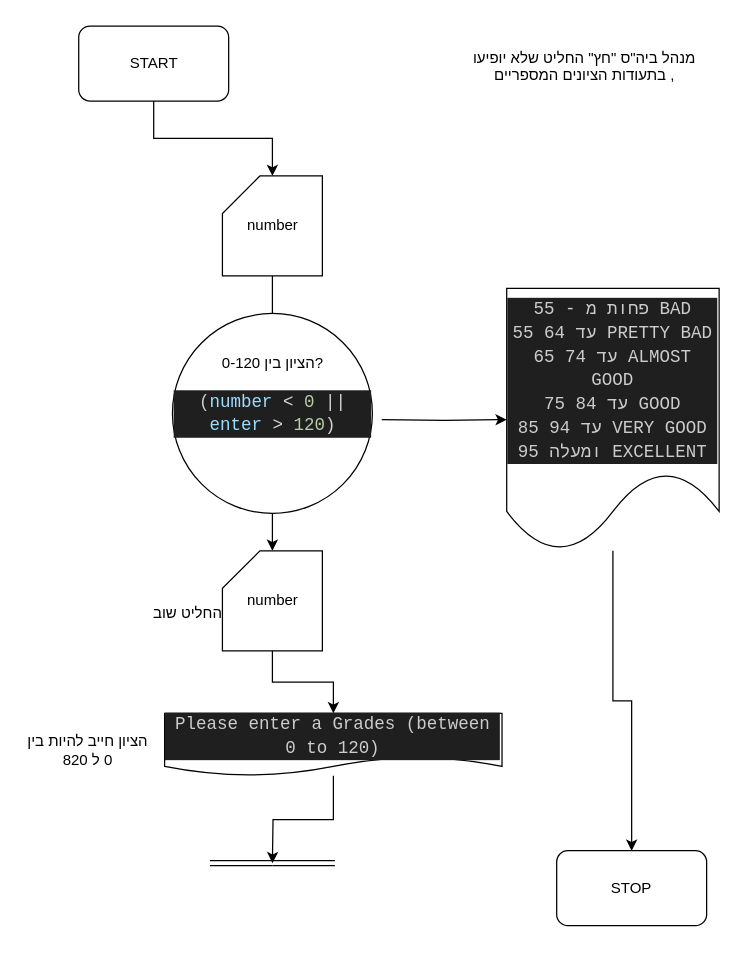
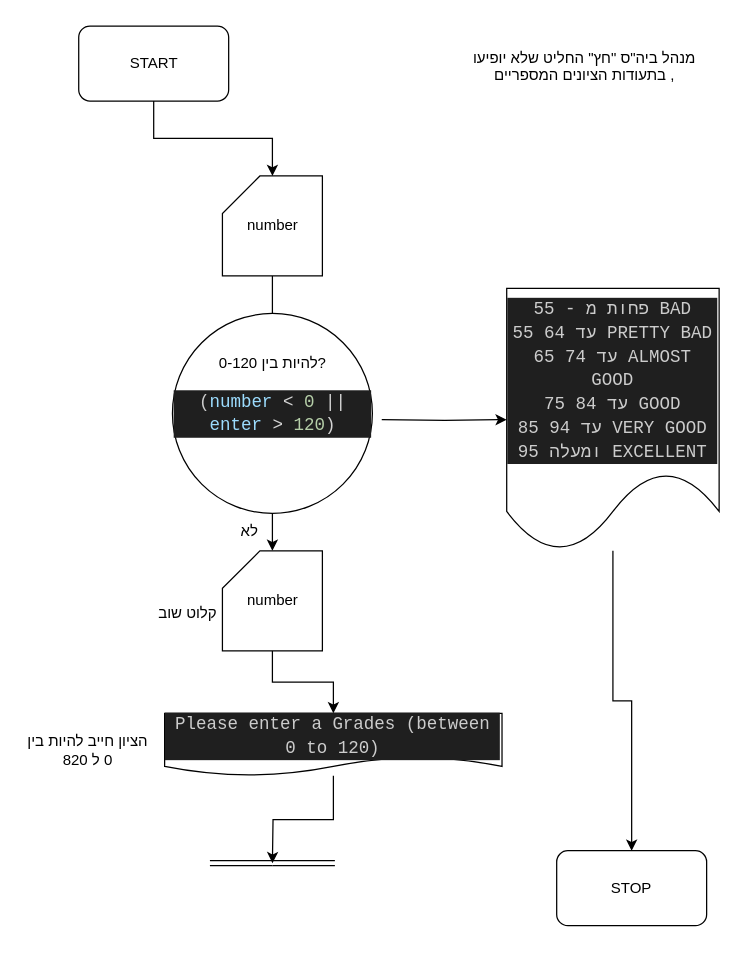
  <mxCell id="0" />
  <mxCell id="1" parent="0" />
  <mxCell id="2" value="" style="edgeStyle=orthogonalEdgeStyle;rounded=0;orthogonalLoop=1;jettySize=auto;html=1;" edge="1" parent="1" source="3" target="9"><mxGeometry relative="1" as="geometry" /></mxCell>
  <mxCell id="3" value="START" style="rounded=1;whiteSpace=wrap;html=1;" parent="1" vertex="1"><mxGeometry x="62.5" y="20" width="120" height="60" as="geometry" /></mxCell>
  <mxCell id="4" value="STOP" style="rounded=1;whiteSpace=wrap;html=1;" parent="1" vertex="1"><mxGeometry x="445" y="680" width="120" height="60" as="geometry" /></mxCell>
  <mxCell id="5" value="&lt;div&gt;מנהל ביה&quot;ס &quot;חץ&quot; החליט שלא יופיעו בתעודות הציונים המספריים ,&lt;/div&gt;&lt;div&gt;&lt;br&gt;&lt;/div&gt;" style="text;html=1;strokeColor=none;fillColor=none;align=center;verticalAlign=middle;whiteSpace=wrap;rounded=0;" parent="1" vertex="1"><mxGeometry x="360" y="30" width="215" height="60" as="geometry" /></mxCell>
  <mxCell id="6" style="edgeStyle=orthogonalEdgeStyle;rounded=0;orthogonalLoop=1;jettySize=auto;html=1;" parent="1" source="7" target="4" edge="1"><mxGeometry relative="1" as="geometry" /></mxCell>
  <mxCell id="7" value="&lt;div style=&quot;color: rgb(204, 204, 204); background-color: rgb(31, 31, 31); font-family: Consolas, &amp;quot;Courier New&amp;quot;, monospace; font-size: 14px; line-height: 19px;&quot;&gt;&lt;div style=&quot;line-height: 19px;&quot;&gt;&lt;div style=&quot;line-height: 19px;&quot;&gt;&lt;div style=&quot;line-height: 19px;&quot;&gt;&lt;div style=&quot;line-height: 19px;&quot;&gt;פחות מ - 55 BAD&lt;/div&gt;&lt;div style=&quot;line-height: 19px;&quot;&gt;55 עד 64 PRETTY BAD&lt;/div&gt;&lt;div style=&quot;line-height: 19px;&quot;&gt;65 עד 74 ALMOST GOOD&lt;/div&gt;&lt;div style=&quot;line-height: 19px;&quot;&gt;75 עד 84 GOOD&lt;/div&gt;&lt;div style=&quot;line-height: 19px;&quot;&gt;85 עד 94 VERY GOOD&lt;/div&gt;&lt;div style=&quot;line-height: 19px;&quot;&gt;95 ומעלה EXCELLENT&lt;/div&gt;&lt;/div&gt;&lt;/div&gt;&lt;/div&gt;&lt;/div&gt;" style="shape=document;whiteSpace=wrap;html=1;boundedLbl=1;" parent="1" vertex="1"><mxGeometry x="405" y="230" width="170" height="210" as="geometry" /></mxCell>
  <mxCell id="8" value="" style="edgeStyle=orthogonalEdgeStyle;rounded=0;orthogonalLoop=1;jettySize=auto;html=1;" edge="1" parent="1" source="9"><mxGeometry relative="1" as="geometry"><mxPoint x="217.5" y="260" as="targetPoint" /></mxGeometry></mxCell>
  <mxCell id="9" value="number" style="shape=card;whiteSpace=wrap;html=1;" parent="1" vertex="1"><mxGeometry x="177.5" y="140" width="80" height="80" as="geometry" /></mxCell>
  <mxCell id="10" value="" style="edgeStyle=orthogonalEdgeStyle;rounded=0;orthogonalLoop=1;jettySize=auto;html=1;" edge="1" parent="1" source="11"><mxGeometry relative="1" as="geometry"><mxPoint x="217.5" y="690" as="targetPoint" /></mxGeometry></mxCell>
  <mxCell id="11" value="&lt;div style=&quot;color: rgb(204, 204, 204); background-color: rgb(31, 31, 31); font-family: Consolas, &amp;quot;Courier New&amp;quot;, monospace; font-size: 14px; line-height: 19px;&quot;&gt;&lt;div style=&quot;line-height: 19px;&quot;&gt;Please enter a Grades (between 0 to 120)&lt;/div&gt;&lt;/div&gt;" style="shape=document;whiteSpace=wrap;html=1;boundedLbl=1;" parent="1" vertex="1"><mxGeometry x="131.25" y="570" width="270" height="50" as="geometry" /></mxCell>
  <mxCell id="12" value="" style="edgeStyle=orthogonalEdgeStyle;rounded=0;orthogonalLoop=1;jettySize=auto;html=1;" edge="1" parent="1" target="7"><mxGeometry relative="1" as="geometry"><mxPoint x="305" y="335" as="sourcePoint" /></mxGeometry></mxCell>
  <mxCell id="13" value="" style="edgeStyle=orthogonalEdgeStyle;rounded=0;orthogonalLoop=1;jettySize=auto;html=1;" edge="1" parent="1" source="14" target="16"><mxGeometry relative="1" as="geometry" /></mxCell>
  <mxCell id="14" value="&lt;div style=&quot;color: rgb(204, 204, 204); background-color: rgb(31, 31, 31); font-family: Consolas, &amp;quot;Courier New&amp;quot;, monospace; font-size: 14px; line-height: 19px;&quot;&gt;(&lt;span style=&quot;color: #9cdcfe;&quot;&gt;number&lt;/span&gt;&lt;span style=&quot;color: #d4d4d4;&quot;&gt; &amp;lt; &lt;/span&gt;&lt;span style=&quot;color: #b5cea8;&quot;&gt;0&lt;/span&gt;&lt;span style=&quot;color: #d4d4d4;&quot;&gt; || &lt;/span&gt;&lt;span style=&quot;color: #9cdcfe;&quot;&gt;enter&lt;/span&gt;&lt;span style=&quot;color: #d4d4d4;&quot;&gt; &amp;gt; &lt;/span&gt;&lt;span style=&quot;color: #b5cea8;&quot;&gt;120&lt;/span&gt;&lt;span style=&quot;color: #d4d4d4;&quot;&gt;)&lt;/span&gt;&lt;/div&gt;" style="ellipse;whiteSpace=wrap;html=1;aspect=fixed;" vertex="1" parent="1"><mxGeometry x="137.5" y="250" width="160" height="160" as="geometry" /></mxCell>
  <mxCell id="15" value="" style="edgeStyle=orthogonalEdgeStyle;rounded=0;orthogonalLoop=1;jettySize=auto;html=1;" edge="1" parent="1" source="16" target="11"><mxGeometry relative="1" as="geometry" /></mxCell>
  <mxCell id="16" value="number" style="shape=card;whiteSpace=wrap;html=1;" vertex="1" parent="1"><mxGeometry x="177.5" y="440" width="80" height="80" as="geometry" /></mxCell>
  <mxCell id="17" value="" style="shape=link;html=1;rounded=0;" edge="1" parent="1"><mxGeometry width="100" relative="1" as="geometry"><mxPoint x="217.5" y="690" as="sourcePoint" /><mxPoint x="267.5" y="690" as="targetPoint" /></mxGeometry></mxCell>
  <mxCell id="18" value="" style="shape=link;html=1;rounded=0;" edge="1" parent="1"><mxGeometry width="100" relative="1" as="geometry"><mxPoint x="167.5" y="690" as="sourcePoint" /><mxPoint x="217.5" y="690" as="targetPoint" /></mxGeometry></mxCell>
- <mxCell id="19" value="הציון בין 0-120?" style="text;html=1;strokeColor=none;fillColor=none;align=center;verticalAlign=middle;whiteSpace=wrap;rounded=0;" vertex="1" parent="1"><mxGeometry x="167.5" y="270" width="100" height="40" as="geometry" /></mxCell>
- <mxCell id="20" value="החליט שוב" style="text;html=1;strokeColor=none;fillColor=none;align=center;verticalAlign=middle;whiteSpace=wrap;rounded=0;" vertex="1" parent="1"><mxGeometry x="100" y="470" width="100" height="40" as="geometry" /></mxCell>
+ <mxCell id="19" value="להיות בין 0-120?" style="text;html=1;strokeColor=none;fillColor=none;align=center;verticalAlign=middle;whiteSpace=wrap;rounded=0;" vertex="1" parent="1"><mxGeometry x="167.5" y="270" width="100" height="40" as="geometry" /></mxCell>
+ <mxCell id="20" value="קלוט שוב" style="text;html=1;strokeColor=none;fillColor=none;align=center;verticalAlign=middle;whiteSpace=wrap;rounded=0;" vertex="1" parent="1"><mxGeometry x="100" y="470" width="100" height="40" as="geometry" /></mxCell>
+ <mxCell id="21" value="לא" style="text;html=1;strokeColor=none;fillColor=none;align=center;verticalAlign=middle;whiteSpace=wrap;rounded=0;" vertex="1" parent="1"><mxGeometry x="177.5" y="410" width="42.5" height="30" as="geometry" /></mxCell>
  <mxCell id="22" value="הציון חייב להיות בין 0 ל 820" style="text;html=1;strokeColor=none;fillColor=none;align=center;verticalAlign=middle;whiteSpace=wrap;rounded=0;" vertex="1" parent="1"><mxGeometry x="20" y="580" width="100" height="40" as="geometry" /></mxCell>
